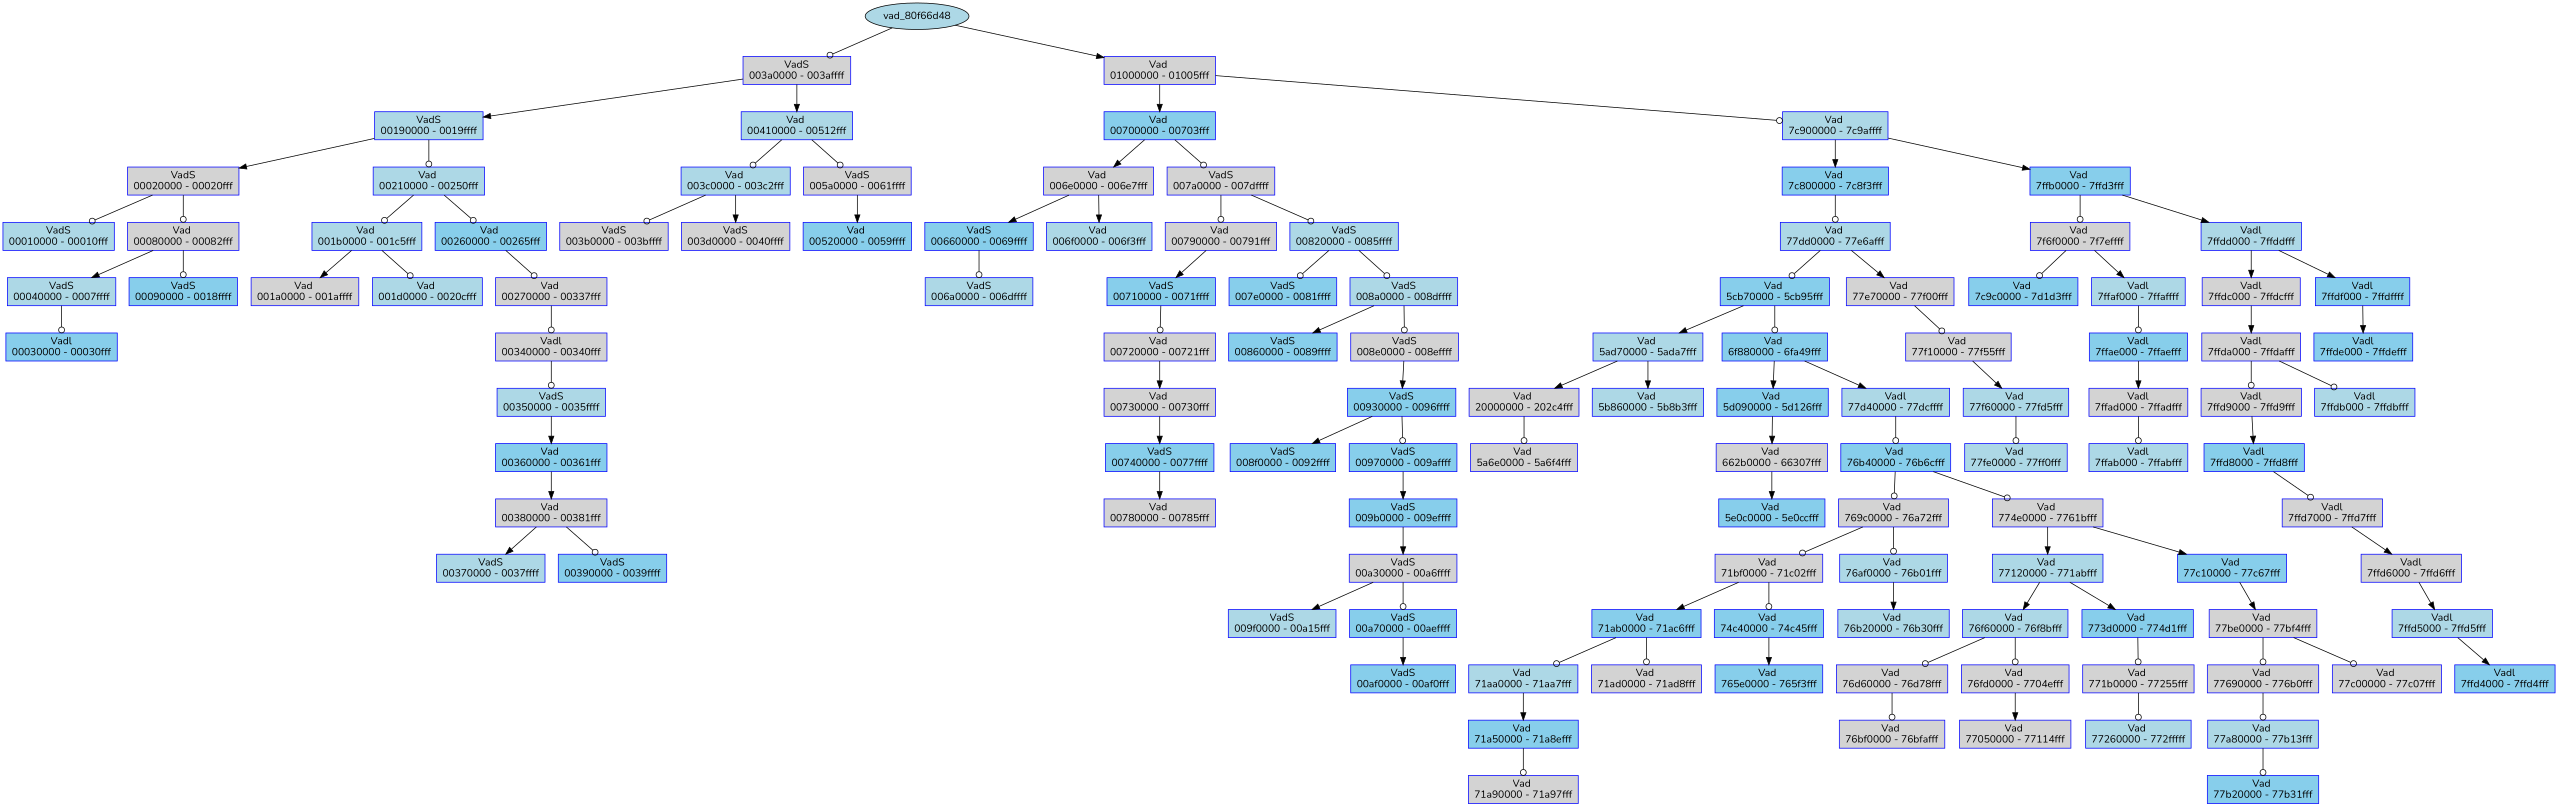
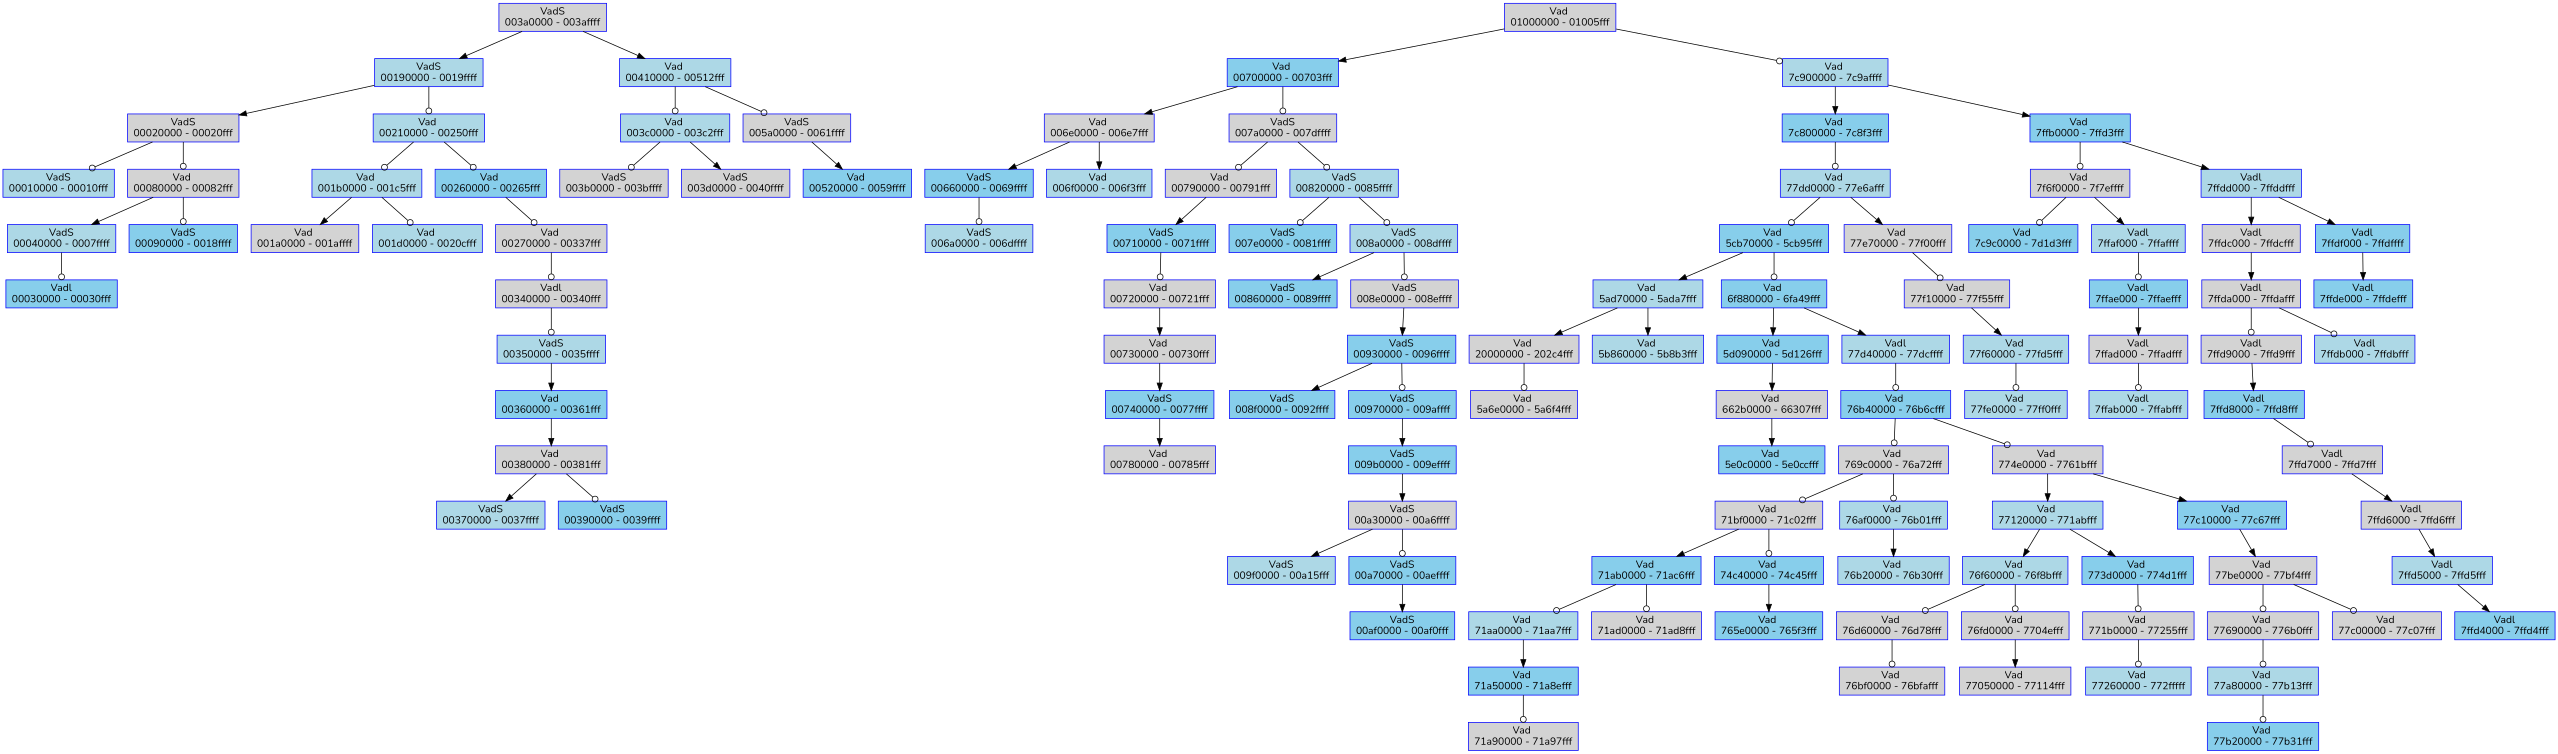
  digraph {
    rankdir=TB
    fontname=Nunito
    node [color=blue fillcolor=lightgrey shape=record style=filled fontname=Nunito]
    edge [arrowhead=normal fontname=Nunito]
    n1 [label="{ VadS\n003a0000 - 003affff }"]
-   vad_80f66d48 [fillcolor=lightblue color="" shape=""]
    n3 [label="{ Vad \n01000000 - 01005fff }"]
    n4 [fillcolor=lightblue label="{ VadS\n00190000 - 0019ffff }"]
    n5 [fillcolor=lightblue label="{ Vad \n00410000 - 00512fff }"]
    n6 [label="{ VadS\n00020000 - 00020fff }"]
    n7 [fillcolor=lightblue label="{ Vad \n00210000 - 00250fff }"]
    n8 [fillcolor=lightblue label="{ VadS\n00010000 - 00010fff }"]
    n9 [label="{ Vad \n00080000 - 00082fff }"]
    n10 [fillcolor=lightblue label="{ VadS\n00040000 - 0007ffff }"]
    n11 [fillcolor=skyblue label="{ VadS\n00090000 - 0018ffff }"]
    n12 [fillcolor=skyblue label="{ Vadl\n00030000 - 00030fff }"]
    n13 [fillcolor=lightblue label="{ Vad \n001b0000 - 001c5fff }"]
    n14 [fillcolor=skyblue label="{ Vad \n00260000 - 00265fff }"]
    n15 [label="{ Vad \n001a0000 - 001affff }"]
    n16 [fillcolor=lightblue label="{ Vad \n001d0000 - 0020cfff }"]
    n17 [label="{ Vad \n00270000 - 00337fff }"]
    n18 [label="{ Vadl\n00340000 - 00340fff }"]
    n19 [fillcolor=lightblue label="{ VadS\n00350000 - 0035ffff }"]
    n20 [fillcolor=skyblue label="{ Vad \n00360000 - 00361fff }"]
    n21 [label="{ Vad \n00380000 - 00381fff }"]
    n22 [fillcolor=lightblue label="{ VadS\n00370000 - 0037ffff }"]
    n23 [fillcolor=skyblue label="{ VadS\n00390000 - 0039ffff }"]
    n24 [fillcolor=lightblue label="{ Vad \n003c0000 - 003c2fff }"]
    n25 [label="{ VadS\n005a0000 - 0061ffff }"]
    n26 [label="{ VadS\n003b0000 - 003bffff }"]
    n27 [label="{ VadS\n003d0000 - 0040ffff }"]
    n28 [fillcolor=skyblue label="{ Vad \n00520000 - 0059ffff }"]
    n29 [fillcolor=skyblue label="{ Vad \n00700000 - 00703fff }"]
    n30 [fillcolor=lightblue label="{ Vad \n7c900000 - 7c9affff }"]
    n31 [label="{ Vad \n006e0000 - 006e7fff }"]
    n32 [label="{ VadS\n007a0000 - 007dffff }"]
    n33 [fillcolor=skyblue label="{ VadS\n00660000 - 0069ffff }"]
    n34 [fillcolor=lightblue label="{ Vad \n006f0000 - 006f3fff }"]
    n35 [fillcolor=lightblue label="{ VadS\n006a0000 - 006dffff }"]
    n36 [label="{ Vad \n00790000 - 00791fff }"]
    n37 [fillcolor=lightblue label="{ VadS\n00820000 - 0085ffff }"]
    n38 [fillcolor=skyblue label="{ VadS\n00710000 - 0071ffff }"]
    n39 [label="{ Vad \n00720000 - 00721fff }"]
    n40 [label="{ Vad \n00730000 - 00730fff }"]
    n41 [fillcolor=skyblue label="{ VadS\n00740000 - 0077ffff }"]
    n42 [label="{ Vad \n00780000 - 00785fff }"]
    n43 [fillcolor=skyblue label="{ VadS\n007e0000 - 0081ffff }"]
    n44 [fillcolor=lightblue label="{ VadS\n008a0000 - 008dffff }"]
    n45 [fillcolor=skyblue label="{ VadS\n00860000 - 0089ffff }"]
    n46 [label="{ VadS\n008e0000 - 008effff }"]
    n47 [fillcolor=skyblue label="{ VadS\n00930000 - 0096ffff }"]
    n48 [fillcolor=skyblue label="{ VadS\n008f0000 - 0092ffff }"]
    n49 [fillcolor=skyblue label="{ VadS\n00970000 - 009affff }"]
    n50 [fillcolor=skyblue label="{ VadS\n009b0000 - 009effff }"]
    n51 [label="{ VadS\n00a30000 - 00a6ffff }"]
    n52 [fillcolor=lightblue label="{ VadS\n009f0000 - 00a15fff }"]
    n53 [fillcolor=skyblue label="{ VadS\n00a70000 - 00aeffff }"]
    n54 [fillcolor=skyblue label="{ VadS\n00af0000 - 00af0fff }"]
    n55 [fillcolor=skyblue label="{ Vad \n7c800000 - 7c8f3fff }"]
    n56 [fillcolor=skyblue label="{ Vad \n7ffb0000 - 7ffd3fff }"]
    n57 [fillcolor=lightblue label="{ Vad \n77dd0000 - 77e6afff }"]
    n58 [fillcolor=skyblue label="{ Vad \n5cb70000 - 5cb95fff }"]
    n59 [label="{ Vad \n77e70000 - 77f00fff }"]
    n60 [fillcolor=lightblue label="{ Vad \n5ad70000 - 5ada7fff }"]
    n61 [fillcolor=skyblue label="{ Vad \n6f880000 - 6fa49fff }"]
    n62 [label="{ Vad \n20000000 - 202c4fff }"]
    n63 [fillcolor=lightblue label="{ Vad \n5b860000 - 5b8b3fff }"]
    n64 [label="{ Vad \n5a6e0000 - 5a6f4fff }"]
    n65 [fillcolor=skyblue label="{ Vad \n5d090000 - 5d126fff }"]
    n66 [fillcolor=lightblue label="{ Vadl\n77d40000 - 77dcffff }"]
    n67 [label="{ Vad \n662b0000 - 66307fff }"]
    n68 [fillcolor=skyblue label="{ Vad \n5e0c0000 - 5e0ccfff }"]
    n69 [fillcolor=skyblue label="{ Vad \n76b40000 - 76b6cfff }"]
    n70 [label="{ Vad \n769c0000 - 76a72fff }"]
    n71 [label="{ Vad \n774e0000 - 7761bfff }"]
    n72 [label="{ Vad \n71bf0000 - 71c02fff }"]
    n73 [fillcolor=lightblue label="{ Vad \n76af0000 - 76b01fff }"]
    n74 [fillcolor=skyblue label="{ Vad \n71ab0000 - 71ac6fff }"]
    n75 [fillcolor=skyblue label="{ Vad \n74c40000 - 74c45fff }"]
    n76 [fillcolor=lightblue label="{ Vad \n71aa0000 - 71aa7fff }"]
    n77 [label="{ Vad \n71ad0000 - 71ad8fff }"]
    n78 [fillcolor=skyblue label="{ Vad \n71a50000 - 71a8efff }"]
    n79 [label="{ Vad \n71a90000 - 71a97fff }"]
    n80 [fillcolor=skyblue label="{ Vad \n765e0000 - 765f3fff }"]
    n81 [fillcolor=lightblue label="{ Vad \n76b20000 - 76b30fff }"]
    n82 [fillcolor=lightblue label="{ Vad \n77120000 - 771abfff }"]
    n83 [fillcolor=skyblue label="{ Vad \n77c10000 - 77c67fff }"]
    n84 [fillcolor=lightblue label="{ Vad \n76f60000 - 76f8bfff }"]
    n85 [fillcolor=skyblue label="{ Vad \n773d0000 - 774d1fff }"]
    n86 [label="{ Vad \n76d60000 - 76d78fff }"]
    n87 [label="{ Vad \n76fd0000 - 7704efff }"]
    n88 [label="{ Vad \n76bf0000 - 76bfafff }"]
    n89 [label="{ Vad \n77050000 - 77114fff }"]
    n90 [label="{ Vad \n771b0000 - 77255fff }"]
    n91 [fillcolor=lightblue label="{ Vad \n77260000 - 772fffff }"]
    n92 [label="{ Vad \n77be0000 - 77bf4fff }"]
    n93 [label="{ Vad \n77690000 - 776b0fff }"]
    n94 [label="{ Vad \n77c00000 - 77c07fff }"]
    n95 [fillcolor=lightblue label="{ Vad \n77a80000 - 77b13fff }"]
    n96 [fillcolor=skyblue label="{ Vad \n77b20000 - 77b31fff }"]
    n97 [label="{ Vad \n77f10000 - 77f55fff }"]
    n98 [fillcolor=lightblue label="{ Vad \n77f60000 - 77fd5fff }"]
    n99 [fillcolor=lightblue label="{ Vad \n77fe0000 - 77ff0fff }"]
    n100 [label="{ Vad \n7f6f0000 - 7f7effff }"]
    n101 [fillcolor=lightblue label="{ Vadl\n7ffdd000 - 7ffddfff }"]
    n102 [fillcolor=skyblue label="{ Vad \n7c9c0000 - 7d1d3fff }"]
    n103 [fillcolor=lightblue label="{ Vadl\n7ffaf000 - 7ffaffff }"]
    n104 [fillcolor=skyblue label="{ Vadl\n7ffae000 - 7ffaefff }"]
    n105 [label="{ Vadl\n7ffad000 - 7ffadfff }"]
    n106 [fillcolor=lightblue label="{ Vadl\n7ffab000 - 7ffabfff }"]
    n107 [label="{ Vadl\n7ffdc000 - 7ffdcfff }"]
    n108 [fillcolor=skyblue label="{ Vadl\n7ffdf000 - 7ffdffff }"]
    n109 [label="{ Vadl\n7ffda000 - 7ffdafff }"]
    n110 [label="{ Vadl\n7ffd9000 - 7ffd9fff }"]
    n111 [fillcolor=lightblue label="{ Vadl\n7ffdb000 - 7ffdbfff }"]
    n112 [fillcolor=skyblue label="{ Vadl\n7ffd8000 - 7ffd8fff }"]
    n113 [label="{ Vadl\n7ffd7000 - 7ffd7fff }"]
    n114 [label="{ Vadl\n7ffd6000 - 7ffd6fff }"]
    n115 [fillcolor=lightblue label="{ Vadl\n7ffd5000 - 7ffd5fff }"]
    n116 [fillcolor=skyblue label="{ Vadl\n7ffd4000 - 7ffd4fff }"]
    n117 [fillcolor=skyblue label="{ Vadl\n7ffde000 - 7ffdefff }"]
    n1 -> n4
    n1 -> n5
-   vad_80f66d48 -> n1 [arrowhead=odot]
-   vad_80f66d48 -> n3
    n3 -> n29
    n3 -> n30 [arrowhead=odot]
    n4 -> n6
    n4 -> n7 [arrowhead=odot]
    n5 -> n24 [arrowhead=odot]
    n5 -> n25 [arrowhead=odot]
    n6 -> n8 [arrowhead=odot]
    n6 -> n9 [arrowhead=odot]
    n7 -> n13 [arrowhead=odot]
    n7 -> n14 [arrowhead=odot]
    n9 -> n10
    n9 -> n11 [arrowhead=odot]
    n10 -> n12 [arrowhead=odot]
    n13 -> n15
    n13 -> n16 [arrowhead=odot]
    n14 -> n17 [arrowhead=odot]
    n17 -> n18 [arrowhead=odot]
    n18 -> n19 [arrowhead=odot]
    n19 -> n20
    n20 -> n21
    n21 -> n22
    n21 -> n23 [arrowhead=odot]
    n24 -> n26 [arrowhead=odot]
    n24 -> n27
    n25 -> n28
    n29 -> n31
    n29 -> n32 [arrowhead=odot]
    n30 -> n55
    n30 -> n56
    n31 -> n33
    n31 -> n34
    n32 -> n36 [arrowhead=odot]
    n32 -> n37 [arrowhead=odot]
    n33 -> n35 [arrowhead=odot]
    n36 -> n38
    n37 -> n43 [arrowhead=odot]
    n37 -> n44 [arrowhead=odot]
    n38 -> n39 [arrowhead=odot]
    n39 -> n40
    n40 -> n41
    n41 -> n42
    n44 -> n45
    n44 -> n46 [arrowhead=odot]
    n46 -> n47
    n47 -> n48
    n47 -> n49 [arrowhead=odot]
    n49 -> n50
    n50 -> n51
    n51 -> n52
    n51 -> n53 [arrowhead=odot]
    n53 -> n54
    n55 -> n57 [arrowhead=odot]
    n56 -> n100 [arrowhead=odot]
    n56 -> n101
    n57 -> n58 [arrowhead=odot]
    n57 -> n59
    n58 -> n60
    n58 -> n61 [arrowhead=odot]
    n59 -> n97 [arrowhead=odot]
    n60 -> n62
    n60 -> n63
    n61 -> n65
    n61 -> n66
    n62 -> n64 [arrowhead=odot]
    n65 -> n67
    n66 -> n69 [arrowhead=odot]
    n67 -> n68
    n69 -> n70 [arrowhead=odot]
    n69 -> n71 [arrowhead=odot]
    n70 -> n72 [arrowhead=odot]
    n70 -> n73 [arrowhead=odot]
    n71 -> n82
    n71 -> n83
    n72 -> n74
    n72 -> n75 [arrowhead=odot]
    n73 -> n81
    n74 -> n76 [arrowhead=odot]
    n74 -> n77 [arrowhead=odot]
    n75 -> n80
    n76 -> n78
    n78 -> n79 [arrowhead=odot]
    n82 -> n84
    n82 -> n85
    n83 -> n92
    n84 -> n86 [arrowhead=odot]
    n84 -> n87 [arrowhead=odot]
    n85 -> n90 [arrowhead=odot]
    n86 -> n88 [arrowhead=odot]
    n87 -> n89
    n90 -> n91 [arrowhead=odot]
    n92 -> n93 [arrowhead=odot]
    n92 -> n94 [arrowhead=odot]
    n93 -> n95 [arrowhead=odot]
    n95 -> n96 [arrowhead=odot]
    n97 -> n98
    n98 -> n99 [arrowhead=odot]
    n100 -> n102 [arrowhead=odot]
    n100 -> n103
    n101 -> n107
    n101 -> n108
    n103 -> n104 [arrowhead=odot]
    n104 -> n105
    n105 -> n106 [arrowhead=odot]
    n107 -> n109
    n108 -> n117
    n109 -> n110 [arrowhead=odot]
    n109 -> n111 [arrowhead=odot]
    n110 -> n112
    n112 -> n113 [arrowhead=odot]
    n113 -> n114
    n114 -> n115
    n115 -> n116
  }
